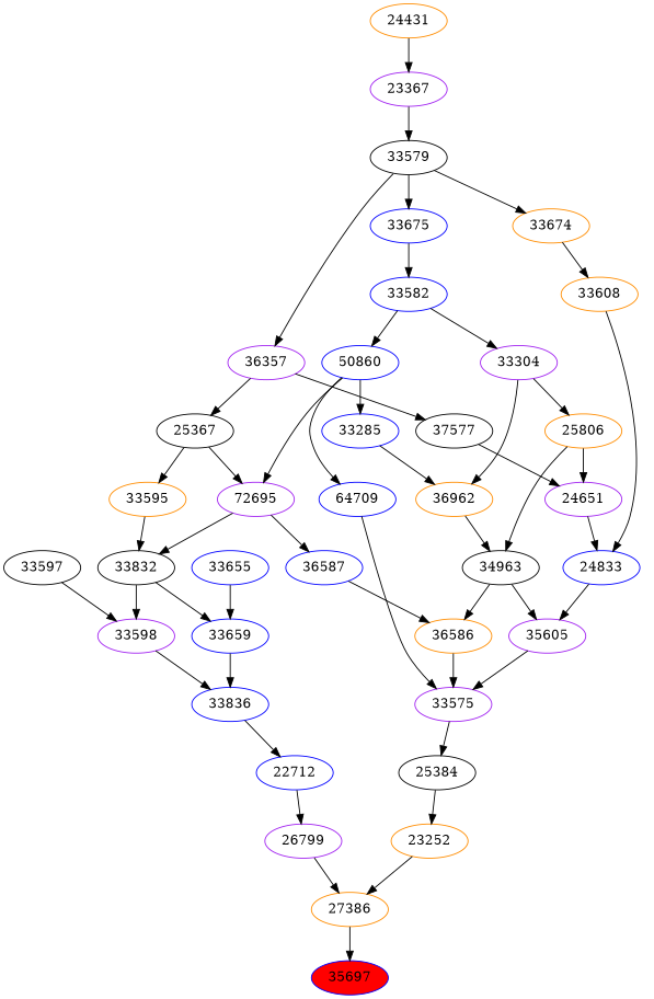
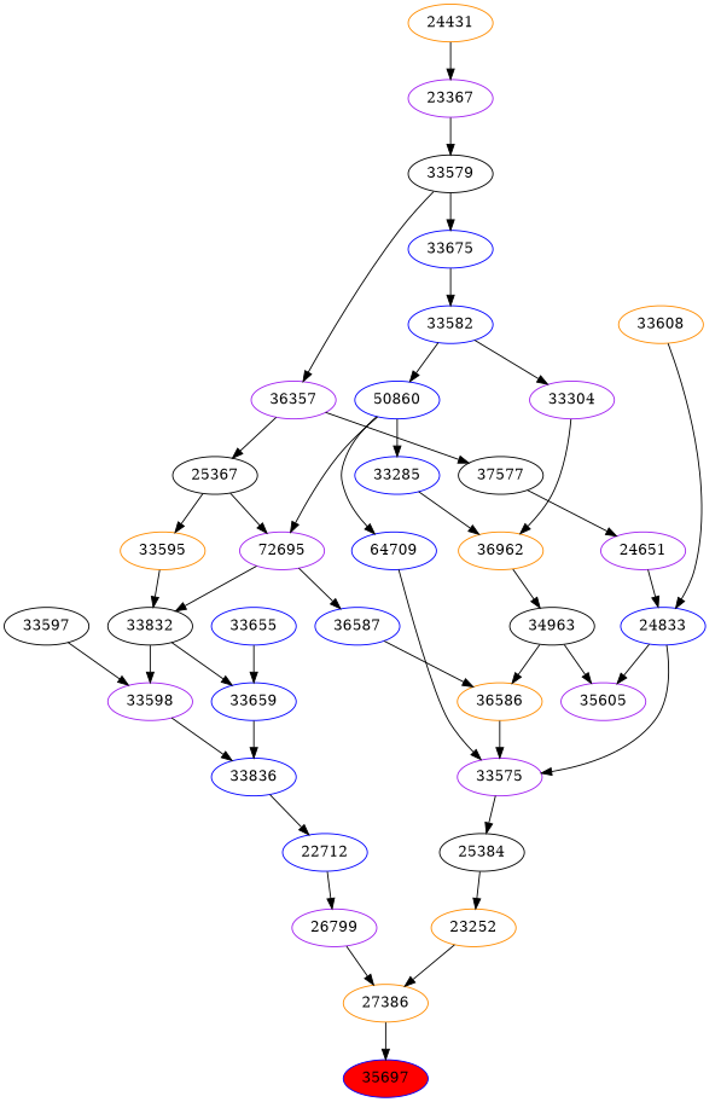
  strict digraph {
    fontname="DejaVu Serif"
    node [color=blue fontname="DejaVu Serif"]
    edge [fontname="DejaVu Serif"]
    n1 [fillcolor=red label=35697 style=filled]
    n2 [color=darkorange label=27386]
    n3 [color=purple label=26799]
    n4 [color=darkorange label=23252]
    n5 [label=22712]
    n6 [color=black label=25384]
    n7 [label=33836]
    n8 [color=purple label=33575]
    n9 [label=33659]
    n10 [color=purple label=33598]
    n11 [color=darkorange label=36586]
    n12 [color=purple label=35605]
    n13 [label=64709]
    n14 [label=33655]
    n15 [color=black label=33832]
    n16 [color=black label=33597]
    n17 [label=36587]
    n18 [color=black label=34963]
    n19 [label=24833]
    n20 [label=50860]
    n21 [color=purple label=72695]
    n22 [label=33285]
    n23 [color=darkorange label=36962]
    n24 [color=darkorange label=33595]
-   n25 [color=darkorange label=25806]
    n26 [color=purple label=24651]
    n27 [label=33582]
    n28 [color=purple label=33304]
    n29 [color=black label=25367]
    n30 [color=darkorange label=33608]
    n31 [color=black label=37577]
    n32 [label=33675]
    n33 [color=purple label=36357]
-   n34 [color=darkorange label=33674]
    n35 [color=black label=33579]
    n36 [color=purple label=23367]
    n37 [color=darkorange label=24431]
    n2 -> n1
    n3 -> n2
    n4 -> n2
    n5 -> n3
    n6 -> n4
    n7 -> n5
    n8 -> n6
    n9 -> n7
    n10 -> n7
    n11 -> n8
-   n12 -> n8
+   n19 -> n8
    n13 -> n8
    n14 -> n9
    n15 -> n9
    n15 -> n10
    n16 -> n10
    n17 -> n11
    n18 -> n11
    n18 -> n12
    n19 -> n12
    n20 -> n13
    n20 -> n21
    n20 -> n22
    n21 -> n15
    n21 -> n17
    n22 -> n23
    n23 -> n18
    n24 -> n15
-   n25 -> n18
-   n25 -> n26
    n26 -> n19
    n27 -> n20
    n27 -> n28
    n28 -> n23
-   n28 -> n25
    n29 -> n21
    n29 -> n24
    n30 -> n19
    n31 -> n26
    n32 -> n27
    n33 -> n29
    n33 -> n31
-   n34 -> n30
    n35 -> n32
    n35 -> n33
-   n35 -> n34
    n36 -> n35
    n37 -> n36
  }
